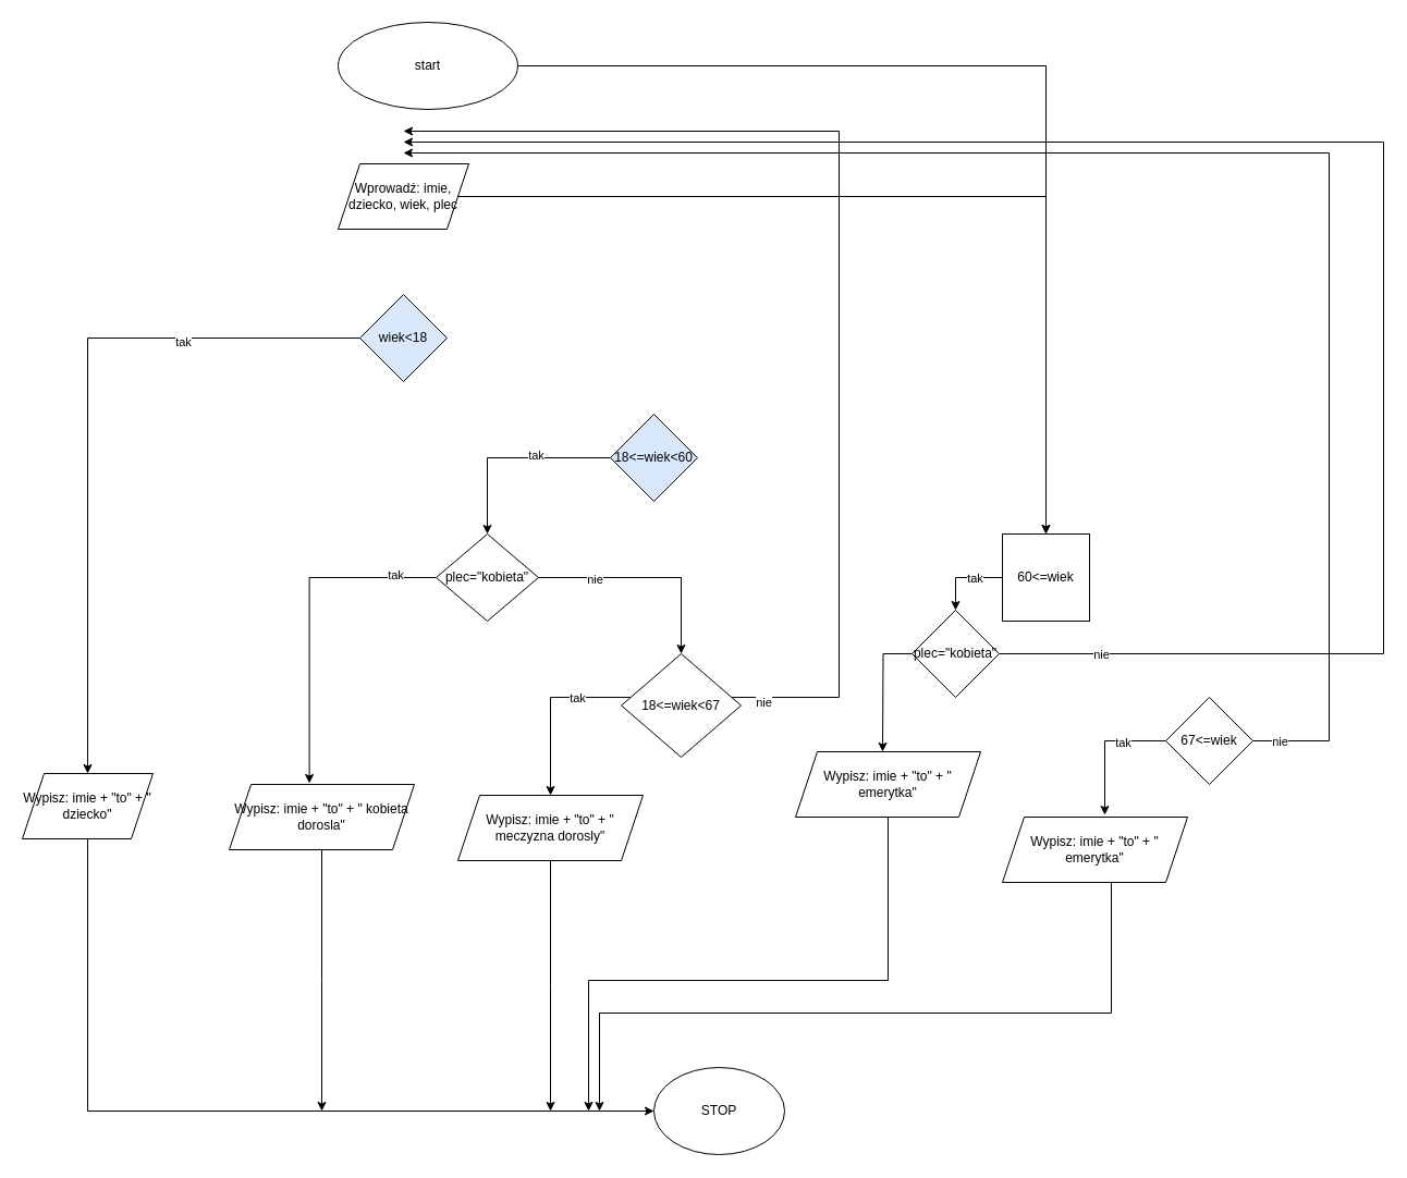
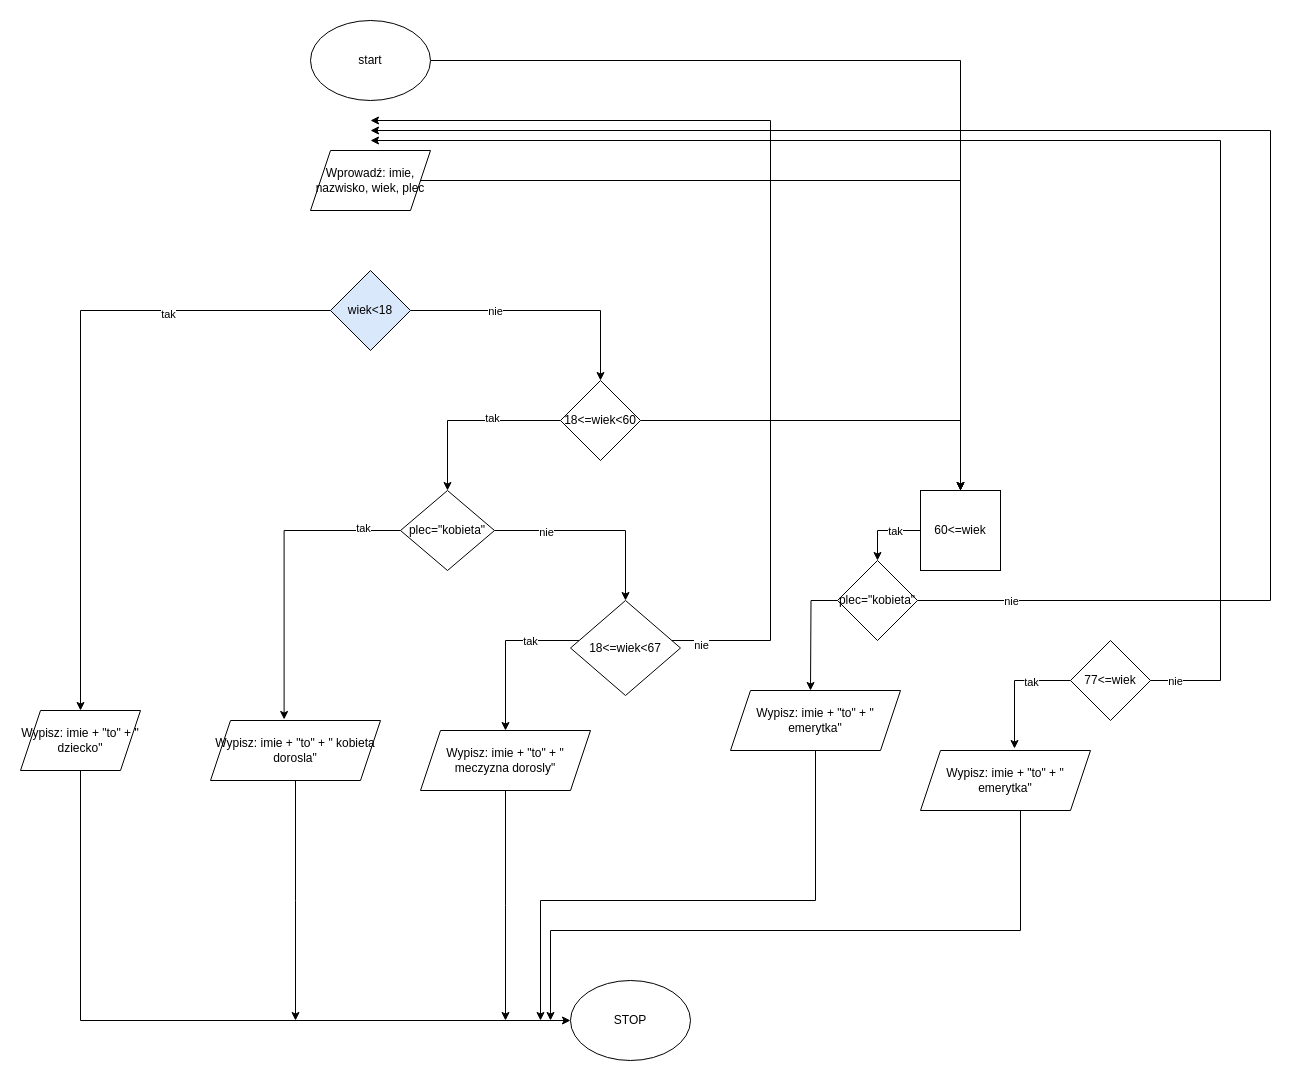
  <mxCell id="0" />
  <mxCell id="1" parent="0" />
  <mxCell id="2" style="edgeStyle=orthogonalEdgeStyle;rounded=0;orthogonalLoop=1;jettySize=auto;html=1;" edge="1" parent="1" source="3" target="33"><mxGeometry relative="1" as="geometry" /></mxCell>
- <mxCell id="3" value="start" style="ellipse;whiteSpace=wrap;html=1;" vertex="1" parent="1"><mxGeometry x="310" y="20" width="165" height="80" as="geometry" /></mxCell>
+ <mxCell id="3" value="start" style="ellipse;whiteSpace=wrap;html=1;" vertex="1" parent="1"><mxGeometry x="310" y="20" width="120" height="80" as="geometry" /></mxCell>
  <mxCell id="4" style="edgeStyle=orthogonalEdgeStyle;rounded=0;orthogonalLoop=1;jettySize=auto;html=1;" edge="1" parent="1" source="5" target="33"><mxGeometry relative="1" as="geometry" /></mxCell>
- <mxCell id="5" value="Wprowadź: imie, dziecko, wiek, plec" style="shape=parallelogram;perimeter=parallelogramPerimeter;whiteSpace=wrap;html=1;fixedSize=1;" vertex="1" parent="1"><mxGeometry x="310" y="150" width="120" height="60" as="geometry" /></mxCell>
+ <mxCell id="5" value="Wprowadź: imie, nazwisko, wiek, plec" style="shape=parallelogram;perimeter=parallelogramPerimeter;whiteSpace=wrap;html=1;fixedSize=1;" vertex="1" parent="1"><mxGeometry x="310" y="150" width="120" height="60" as="geometry" /></mxCell>
  <mxCell id="6" style="edgeStyle=orthogonalEdgeStyle;rounded=0;orthogonalLoop=1;jettySize=auto;html=1;entryX=0.5;entryY=0;entryDx=0;entryDy=0;" edge="1" parent="1" source="10" target="30"><mxGeometry relative="1" as="geometry"><mxPoint x="80" y="700" as="targetPoint" /><Array as="points"><mxPoint x="80" y="310" /></Array></mxGeometry></mxCell>
  <mxCell id="7" value="tak" style="edgeLabel;html=1;align=center;verticalAlign=middle;resizable=0;points=[];" vertex="1" connectable="0" parent="6"><mxGeometry x="-0.5" y="3" relative="1" as="geometry"><mxPoint as="offset" /></mxGeometry></mxCell>
+ <mxCell id="8" style="edgeStyle=orthogonalEdgeStyle;rounded=0;orthogonalLoop=1;jettySize=auto;html=1;entryX=0.5;entryY=0;entryDx=0;entryDy=0;" edge="1" parent="1" source="10" target="14"><mxGeometry relative="1" as="geometry" /></mxCell>
+ <mxCell id="9" value="nie" style="edgeLabel;html=1;align=center;verticalAlign=middle;resizable=0;points=[];" vertex="1" connectable="0" parent="8"><mxGeometry x="-0.354" relative="1" as="geometry"><mxPoint as="offset" /></mxGeometry></mxCell>
  <mxCell id="10" value="wiek&amp;lt;18" style="rhombus;whiteSpace=wrap;html=1;fillColor=#dae8fc;" vertex="1" parent="1"><mxGeometry x="330" y="270" width="80" height="80" as="geometry" /></mxCell>
  <mxCell id="11" style="edgeStyle=orthogonalEdgeStyle;rounded=0;orthogonalLoop=1;jettySize=auto;html=1;entryX=0.5;entryY=0;entryDx=0;entryDy=0;" edge="1" parent="1" source="14" target="19"><mxGeometry relative="1" as="geometry"><mxPoint x="480" y="520" as="targetPoint" /></mxGeometry></mxCell>
  <mxCell id="12" value="tak&lt;br&gt;" style="edgeLabel;html=1;align=center;verticalAlign=middle;resizable=0;points=[];" vertex="1" connectable="0" parent="11"><mxGeometry x="-0.241" y="-3" relative="1" as="geometry"><mxPoint as="offset" /></mxGeometry></mxCell>
- <mxCell id="14" value="18&amp;lt;=wiek&amp;lt;60" style="rhombus;whiteSpace=wrap;html=1;fillColor=#dae8fc;" vertex="1" parent="1"><mxGeometry x="560" y="380" width="80" height="80" as="geometry" /></mxCell>
+ <mxCell id="13" style="edgeStyle=orthogonalEdgeStyle;rounded=0;orthogonalLoop=1;jettySize=auto;html=1;entryX=0.5;entryY=0;entryDx=0;entryDy=0;" edge="1" parent="1" source="14" target="33"><mxGeometry relative="1" as="geometry"><mxPoint x="680" y="480" as="targetPoint" /><Array as="points"><mxPoint x="960" y="420" /></Array></mxGeometry></mxCell>
+ <mxCell id="14" value="18&amp;lt;=wiek&amp;lt;60" style="rhombus;whiteSpace=wrap;html=1;" vertex="1" parent="1"><mxGeometry x="560" y="380" width="80" height="80" as="geometry" /></mxCell>
  <mxCell id="15" style="edgeStyle=orthogonalEdgeStyle;rounded=0;orthogonalLoop=1;jettySize=auto;html=1;entryX=0.433;entryY=-0.017;entryDx=0;entryDy=0;entryPerimeter=0;" edge="1" parent="1" source="19" target="21"><mxGeometry relative="1" as="geometry"><mxPoint x="340" y="620" as="targetPoint" /></mxGeometry></mxCell>
  <mxCell id="16" value="tak" style="edgeLabel;html=1;align=center;verticalAlign=middle;resizable=0;points=[];" vertex="1" connectable="0" parent="15"><mxGeometry x="-0.751" y="-3" relative="1" as="geometry"><mxPoint as="offset" /></mxGeometry></mxCell>
  <mxCell id="17" style="edgeStyle=orthogonalEdgeStyle;rounded=0;orthogonalLoop=1;jettySize=auto;html=1;entryX=0.5;entryY=0;entryDx=0;entryDy=0;" edge="1" parent="1" source="19" target="26"><mxGeometry relative="1" as="geometry"><mxPoint x="550" y="600" as="targetPoint" /></mxGeometry></mxCell>
  <mxCell id="18" value="nie" style="edgeLabel;html=1;align=center;verticalAlign=middle;resizable=0;points=[];" vertex="1" connectable="0" parent="17"><mxGeometry x="-0.492" y="-1" relative="1" as="geometry"><mxPoint as="offset" /></mxGeometry></mxCell>
  <mxCell id="19" value="plec=&quot;kobieta&quot;" style="rhombus;whiteSpace=wrap;html=1;" vertex="1" parent="1"><mxGeometry x="400" y="490" width="94" height="80" as="geometry" /></mxCell>
  <mxCell id="20" style="edgeStyle=orthogonalEdgeStyle;rounded=0;orthogonalLoop=1;jettySize=auto;html=1;" edge="1" parent="1" source="21"><mxGeometry relative="1" as="geometry"><mxPoint x="295" y="1020" as="targetPoint" /></mxGeometry></mxCell>
  <mxCell id="21" value="Wypisz: imie + &quot;to&quot; + &quot; kobieta dorosla&quot;" style="shape=parallelogram;perimeter=parallelogramPerimeter;whiteSpace=wrap;html=1;fixedSize=1;" vertex="1" parent="1"><mxGeometry x="210" y="720" width="170" height="60" as="geometry" /></mxCell>
  <mxCell id="22" style="edgeStyle=orthogonalEdgeStyle;rounded=0;orthogonalLoop=1;jettySize=auto;html=1;entryX=0.5;entryY=0;entryDx=0;entryDy=0;" edge="1" parent="1" source="26" target="28"><mxGeometry relative="1" as="geometry"><mxPoint x="510" y="730" as="targetPoint" /><Array as="points"><mxPoint x="505" y="640" /></Array></mxGeometry></mxCell>
  <mxCell id="23" value="tak" style="edgeLabel;html=1;align=center;verticalAlign=middle;resizable=0;points=[];" vertex="1" connectable="0" parent="22"><mxGeometry x="-0.406" relative="1" as="geometry"><mxPoint as="offset" /></mxGeometry></mxCell>
  <mxCell id="24" style="edgeStyle=orthogonalEdgeStyle;rounded=0;orthogonalLoop=1;jettySize=auto;html=1;" edge="1" parent="1" source="26"><mxGeometry relative="1" as="geometry"><mxPoint x="370" y="120" as="targetPoint" /><Array as="points"><mxPoint x="770" y="640" /><mxPoint x="770" y="120" /></Array></mxGeometry></mxCell>
  <mxCell id="25" value="nie" style="edgeLabel;html=1;align=center;verticalAlign=middle;resizable=0;points=[];" vertex="1" connectable="0" parent="24"><mxGeometry x="-0.943" y="-4" relative="1" as="geometry"><mxPoint as="offset" /></mxGeometry></mxCell>
  <mxCell id="26" value="18&amp;lt;=wiek&amp;lt;67" style="rhombus;whiteSpace=wrap;html=1;" vertex="1" parent="1"><mxGeometry x="570" y="600" width="110" height="95" as="geometry" /></mxCell>
  <mxCell id="27" style="edgeStyle=orthogonalEdgeStyle;rounded=0;orthogonalLoop=1;jettySize=auto;html=1;" edge="1" parent="1" source="28"><mxGeometry relative="1" as="geometry"><mxPoint x="505" y="1020" as="targetPoint" /></mxGeometry></mxCell>
  <mxCell id="28" value="Wypisz: imie + &quot;to&quot; + &quot; meczyzna dorosly&quot;" style="shape=parallelogram;perimeter=parallelogramPerimeter;whiteSpace=wrap;html=1;fixedSize=1;" vertex="1" parent="1"><mxGeometry x="420" y="730" width="170" height="60" as="geometry" /></mxCell>
  <mxCell id="29" style="edgeStyle=orthogonalEdgeStyle;rounded=0;orthogonalLoop=1;jettySize=auto;html=1;entryX=0;entryY=0.5;entryDx=0;entryDy=0;" edge="1" parent="1" source="30" target="47"><mxGeometry relative="1" as="geometry"><Array as="points"><mxPoint x="80" y="1020" /></Array></mxGeometry></mxCell>
  <mxCell id="30" value="Wypisz: imie + &quot;to&quot; + &quot; dziecko&quot;" style="shape=parallelogram;perimeter=parallelogramPerimeter;whiteSpace=wrap;html=1;fixedSize=1;" vertex="1" parent="1"><mxGeometry x="20" y="710" width="120" height="60" as="geometry" /></mxCell>
  <mxCell id="31" style="edgeStyle=orthogonalEdgeStyle;rounded=0;orthogonalLoop=1;jettySize=auto;html=1;entryX=0;entryY=0.5;entryDx=0;entryDy=0;" edge="1" parent="1" source="33" target="37"><mxGeometry relative="1" as="geometry"><mxPoint x="840" y="600" as="targetPoint" /><Array as="points"><mxPoint x="877" y="530" /></Array></mxGeometry></mxCell>
  <mxCell id="32" value="tak" style="edgeLabel;html=1;align=center;verticalAlign=middle;resizable=0;points=[];" vertex="1" connectable="0" parent="31"><mxGeometry x="-0.286" relative="1" as="geometry"><mxPoint as="offset" /></mxGeometry></mxCell>
  <mxCell id="33" value="60&amp;lt;=wiek" style="whiteSpace=wrap;html=1;rounded=0;" vertex="1" parent="1"><mxGeometry x="920" y="490" width="80" height="80" as="geometry" /></mxCell>
  <mxCell id="34" style="edgeStyle=orthogonalEdgeStyle;rounded=0;orthogonalLoop=1;jettySize=auto;html=1;" edge="1" parent="1" source="37"><mxGeometry relative="1" as="geometry"><mxPoint x="810" y="690" as="targetPoint" /></mxGeometry></mxCell>
  <mxCell id="35" style="edgeStyle=orthogonalEdgeStyle;rounded=0;orthogonalLoop=1;jettySize=auto;html=1;" edge="1" parent="1" source="37"><mxGeometry relative="1" as="geometry"><mxPoint x="370" y="130" as="targetPoint" /><Array as="points"><mxPoint x="1270" y="600" /><mxPoint x="1270" y="130" /></Array></mxGeometry></mxCell>
  <mxCell id="36" value="nie" style="edgeLabel;html=1;align=center;verticalAlign=middle;resizable=0;points=[];" vertex="1" connectable="0" parent="35"><mxGeometry x="-0.892" relative="1" as="geometry"><mxPoint as="offset" /></mxGeometry></mxCell>
  <mxCell id="37" value="plec=&quot;kobieta&quot;" style="rhombus;whiteSpace=wrap;html=1;direction=south;" vertex="1" parent="1"><mxGeometry x="837" y="560" width="80" height="80" as="geometry" /></mxCell>
  <mxCell id="38" style="edgeStyle=orthogonalEdgeStyle;rounded=0;orthogonalLoop=1;jettySize=auto;html=1;" edge="1" parent="1" source="39"><mxGeometry relative="1" as="geometry"><mxPoint x="540" y="1020" as="targetPoint" /><Array as="points"><mxPoint x="815" y="900" /><mxPoint x="540" y="900" /></Array></mxGeometry></mxCell>
  <mxCell id="39" value="Wypisz: imie + &quot;to&quot; + &quot; emerytka&quot;" style="shape=parallelogram;perimeter=parallelogramPerimeter;whiteSpace=wrap;html=1;fixedSize=1;" vertex="1" parent="1"><mxGeometry x="730" y="690" width="170" height="60" as="geometry" /></mxCell>
  <mxCell id="40" style="edgeStyle=orthogonalEdgeStyle;rounded=0;orthogonalLoop=1;jettySize=auto;html=1;" edge="1" parent="1" source="44"><mxGeometry relative="1" as="geometry"><mxPoint x="370" y="140" as="targetPoint" /><Array as="points"><mxPoint x="1220" y="680" /><mxPoint x="1220" y="140" /></Array></mxGeometry></mxCell>
  <mxCell id="41" value="nie" style="edgeLabel;html=1;align=center;verticalAlign=middle;resizable=0;points=[];" vertex="1" connectable="0" parent="40"><mxGeometry x="-0.967" relative="1" as="geometry"><mxPoint as="offset" /></mxGeometry></mxCell>
  <mxCell id="42" style="edgeStyle=orthogonalEdgeStyle;rounded=0;orthogonalLoop=1;jettySize=auto;html=1;entryX=0.553;entryY=-0.033;entryDx=0;entryDy=0;entryPerimeter=0;" edge="1" parent="1" source="44" target="46"><mxGeometry relative="1" as="geometry"><mxPoint x="1010" y="750" as="targetPoint" /><Array as="points"><mxPoint x="1014" y="680" /></Array></mxGeometry></mxCell>
  <mxCell id="43" value="tak" style="edgeLabel;html=1;align=center;verticalAlign=middle;resizable=0;points=[];" vertex="1" connectable="0" parent="42"><mxGeometry x="-0.355" y="1" relative="1" as="geometry"><mxPoint as="offset" /></mxGeometry></mxCell>
- <mxCell id="44" value="67&amp;lt;=wiek" style="rhombus;whiteSpace=wrap;html=1;" vertex="1" parent="1"><mxGeometry x="1070" y="640" width="80" height="80" as="geometry" /></mxCell>
+ <mxCell id="44" value="77&amp;lt;=wiek" style="rhombus;whiteSpace=wrap;html=1;" vertex="1" parent="1"><mxGeometry x="1070" y="640" width="80" height="80" as="geometry" /></mxCell>
  <mxCell id="45" style="edgeStyle=orthogonalEdgeStyle;rounded=0;orthogonalLoop=1;jettySize=auto;html=1;" edge="1" parent="1" source="46"><mxGeometry relative="1" as="geometry"><mxPoint x="550" y="1020" as="targetPoint" /><Array as="points"><mxPoint x="1020" y="930" /><mxPoint x="550" y="930" /></Array></mxGeometry></mxCell>
  <mxCell id="46" value="Wypisz: imie + &quot;to&quot; + &quot; emerytka&quot;" style="shape=parallelogram;perimeter=parallelogramPerimeter;whiteSpace=wrap;html=1;fixedSize=1;" vertex="1" parent="1"><mxGeometry x="920" y="750" width="170" height="60" as="geometry" /></mxCell>
- <mxCell id="47" value="STOP&lt;br&gt;" style="ellipse;whiteSpace=wrap;html=1;" vertex="1" parent="1"><mxGeometry x="600" y="980" width="120" height="80" as="geometry" /></mxCell>
+ <mxCell id="47" value="STOP&lt;br&gt;" style="ellipse;whiteSpace=wrap;html=1;" vertex="1" parent="1"><mxGeometry x="570" y="980" width="120" height="80" as="geometry" /></mxCell>
